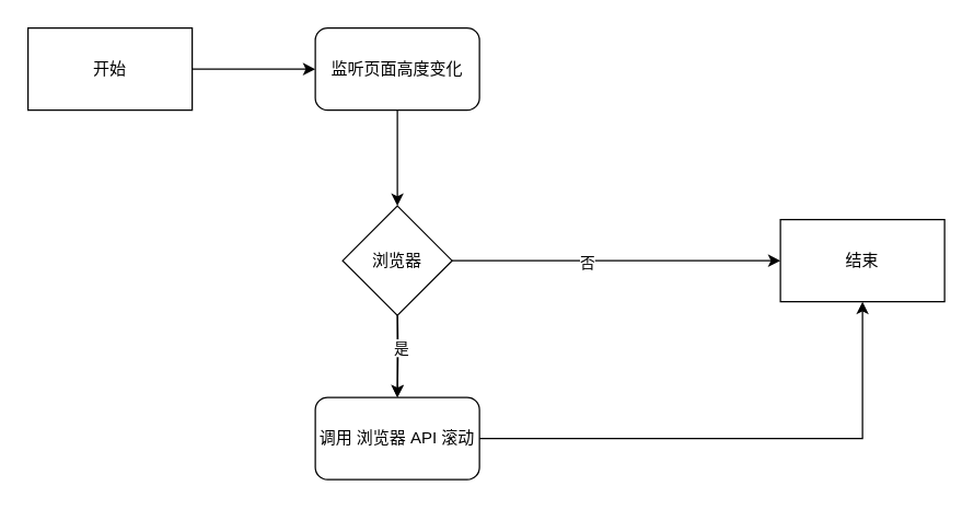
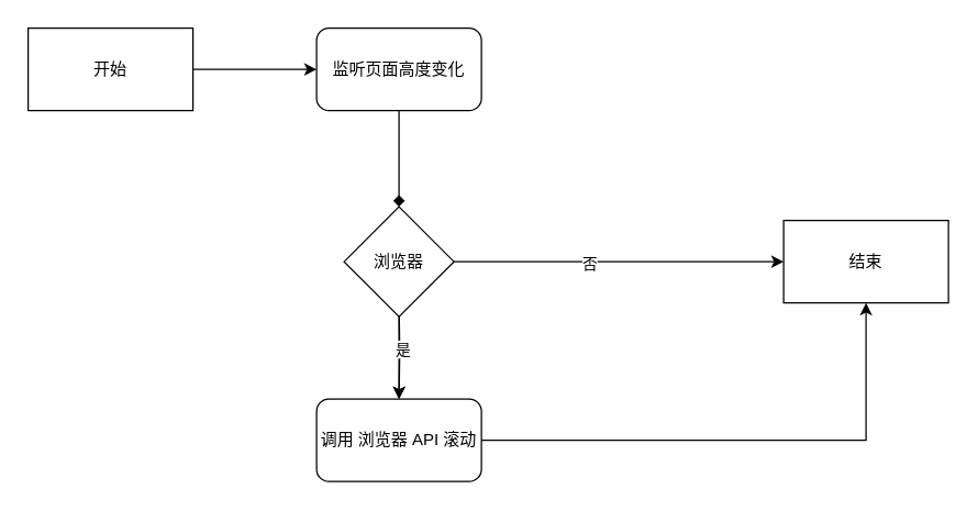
  <mxCell id="0" />
  <mxCell id="1" parent="0" />
- <mxCell id="2" style="edgeStyle=orthogonalEdgeStyle;rounded=0;orthogonalLoop=1;jettySize=auto;html=1;exitX=0.5;exitY=1;exitDx=0;exitDy=0;entryX=0.5;entryY=0;entryDx=0;entryDy=0;" edge="1" parent="1" source="3" target="14"><mxGeometry relative="1" as="geometry"><mxPoint x="290" y="160" as="targetPoint" /></mxGeometry></mxCell>
+ <mxCell id="2" style="edgeStyle=orthogonalEdgeStyle;rounded=0;orthogonalLoop=1;jettySize=auto;html=1;exitX=0.5;exitY=1;exitDx=0;exitDy=0;entryX=0.5;entryY=0;entryDx=0;entryDy=0;endArrow=diamond;" edge="1" parent="1" source="3" target="14"><mxGeometry relative="1" as="geometry"><mxPoint x="290" y="160" as="targetPoint" /></mxGeometry></mxCell>
  <mxCell id="3" value="监听页面高度变化" style="rounded=1;whiteSpace=wrap;html=1;" vertex="1" parent="1"><mxGeometry x="230" y="20" width="120" height="60" as="geometry" /></mxCell>
  <mxCell id="4" style="edgeStyle=orthogonalEdgeStyle;rounded=0;orthogonalLoop=1;jettySize=auto;html=1;exitX=0.5;exitY=1;exitDx=0;exitDy=0;" edge="1" parent="1" target="8"><mxGeometry relative="1" as="geometry"><mxPoint x="290" y="220" as="sourcePoint" /></mxGeometry></mxCell>
  <mxCell id="5" style="edgeStyle=orthogonalEdgeStyle;rounded=0;orthogonalLoop=1;jettySize=auto;html=1;exitX=1;exitY=0.5;exitDx=0;exitDy=0;entryX=0;entryY=0.5;entryDx=0;entryDy=0;" edge="1" parent="1" source="14" target="11"><mxGeometry relative="1" as="geometry"><mxPoint x="350" y="190" as="sourcePoint" /></mxGeometry></mxCell>
  <mxCell id="6" value="否" style="edgeLabel;html=1;align=center;verticalAlign=middle;resizable=0;points=[];" vertex="1" connectable="0" parent="5"><mxGeometry x="-0.183" y="-1" relative="1" as="geometry"><mxPoint as="offset" /></mxGeometry></mxCell>
  <mxCell id="7" style="edgeStyle=orthogonalEdgeStyle;rounded=0;orthogonalLoop=1;jettySize=auto;html=1;exitX=1;exitY=0.5;exitDx=0;exitDy=0;entryX=0.5;entryY=1;entryDx=0;entryDy=0;" edge="1" parent="1" source="8" target="11"><mxGeometry relative="1" as="geometry" /></mxCell>
  <mxCell id="8" value="调用 浏览器 API 滚动" style="rounded=1;whiteSpace=wrap;html=1;" vertex="1" parent="1"><mxGeometry x="230" y="290" width="120" height="60" as="geometry" /></mxCell>
  <mxCell id="9" style="edgeStyle=orthogonalEdgeStyle;rounded=0;orthogonalLoop=1;jettySize=auto;html=1;exitX=1;exitY=0.5;exitDx=0;exitDy=0;entryX=0;entryY=0.5;entryDx=0;entryDy=0;" edge="1" parent="1" source="10" target="3"><mxGeometry relative="1" as="geometry" /></mxCell>
  <mxCell id="10" value="开始" style="rounded=0;whiteSpace=wrap;html=1;" vertex="1" parent="1"><mxGeometry x="20" y="20" width="120" height="60" as="geometry" /></mxCell>
  <mxCell id="11" value="结束" style="rounded=0;whiteSpace=wrap;html=1;" vertex="1" parent="1"><mxGeometry x="570" y="160" width="120" height="60" as="geometry" /></mxCell>
  <mxCell id="12" value="" style="edgeStyle=orthogonalEdgeStyle;rounded=0;orthogonalLoop=1;jettySize=auto;html=1;" edge="1" parent="1" source="14" target="8"><mxGeometry relative="1" as="geometry" /></mxCell>
  <mxCell id="13" value="是" style="edgeLabel;html=1;align=center;verticalAlign=middle;resizable=0;points=[];" vertex="1" connectable="0" parent="12"><mxGeometry x="-0.233" y="2" relative="1" as="geometry"><mxPoint as="offset" /></mxGeometry></mxCell>
  <mxCell id="14" value="浏览器" style="rhombus;whiteSpace=wrap;html=1;" vertex="1" parent="1"><mxGeometry x="250" y="150" width="80" height="80" as="geometry" /></mxCell>
